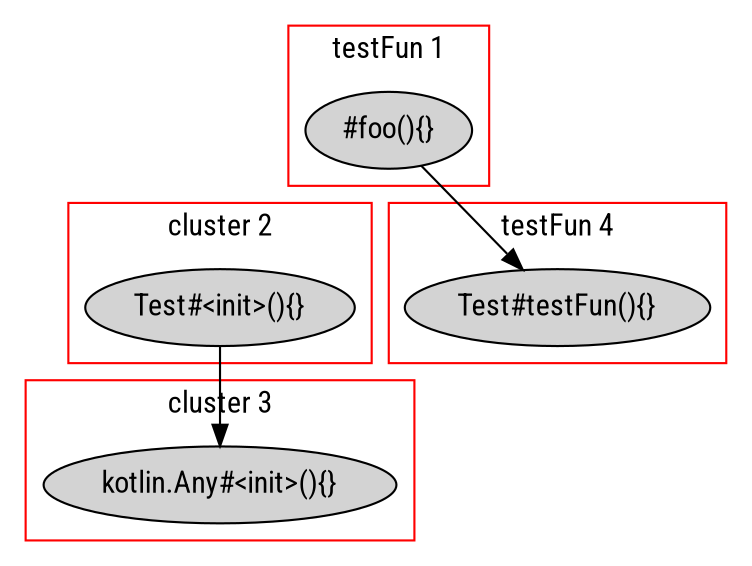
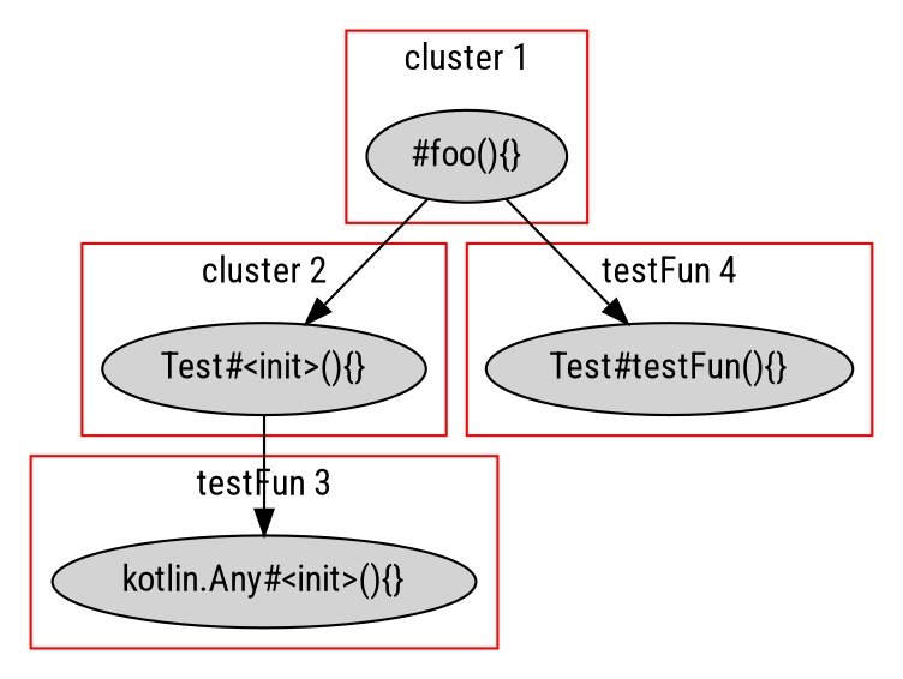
  digraph {
    fontname="Roboto Condensed"
    node [fontname="Roboto Condensed" style=filled]
    edge [fontname="Roboto Condensed"]
    n1 [label="Test#<init>(){}"]
    n2 [label="#foo(){}"]
    n3 [label="kotlin.Any#<init>(){}"]
    n4 [label="Test#testFun(){}"]
    subgraph cluster_1 {
      color=red
      label="cluster 2"
      n1
    }
    subgraph cluster_2 {
      color=red
-     label="testFun 1"
+     label="cluster 1"
      n2
    }
    subgraph cluster_3 {
      color=red
-     label="cluster 3"
+     label="testFun 3"
      n3
    }
    subgraph cluster_4 {
      color=red
      label="testFun 4"
      n4
    }
    n1 -> n3
+   n2 -> n1
    n2 -> n4
  }
